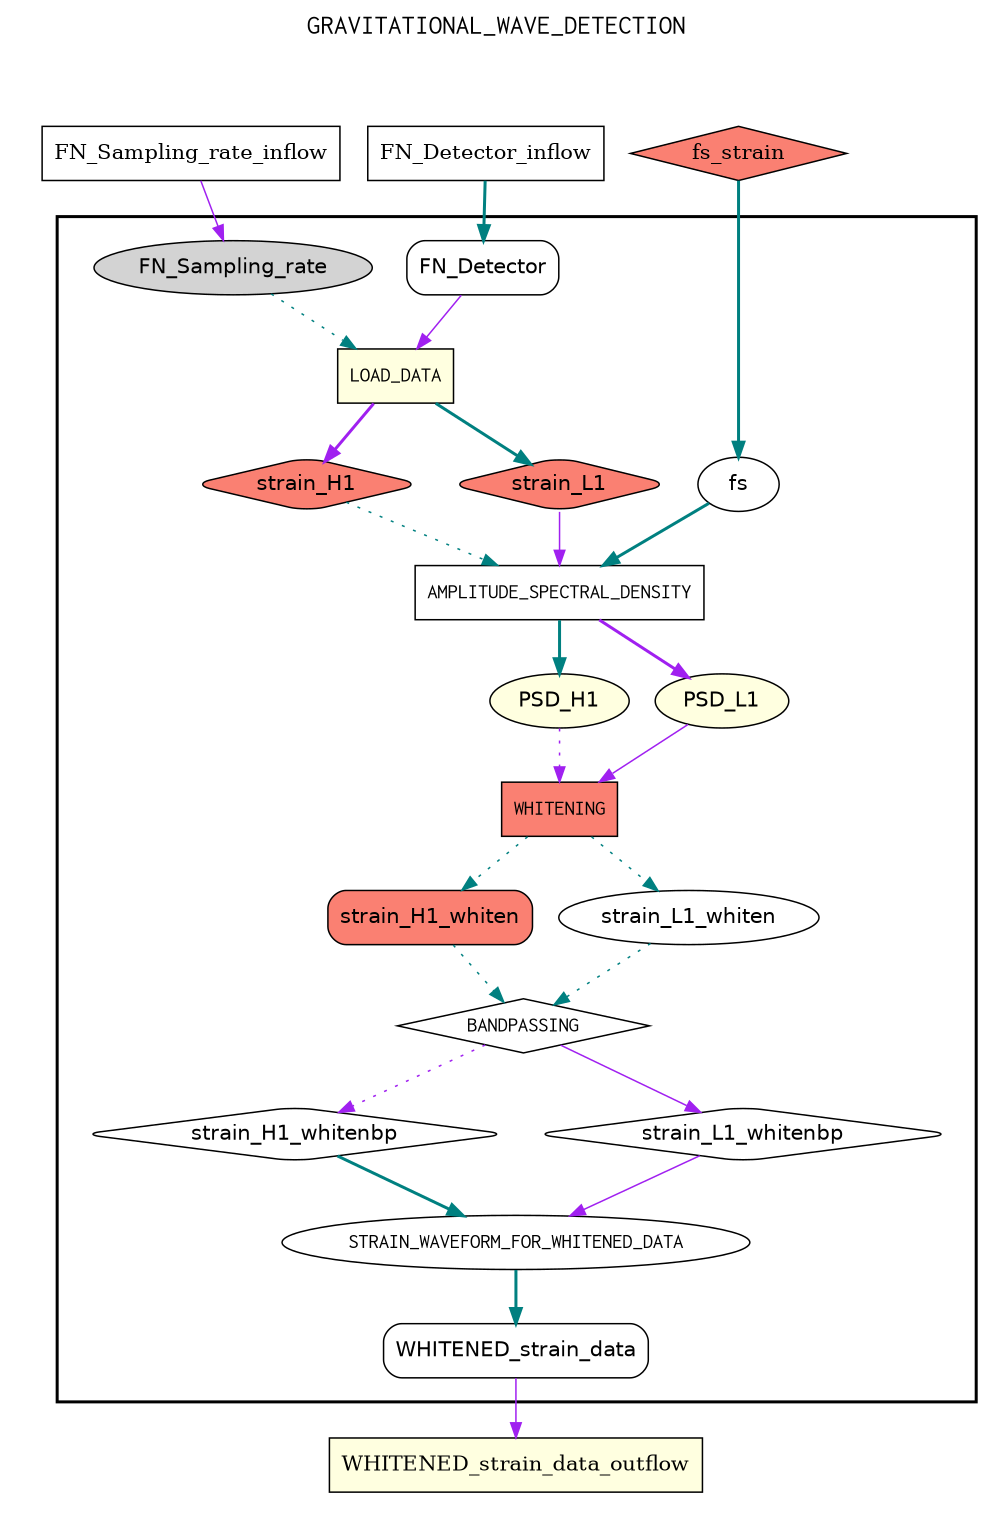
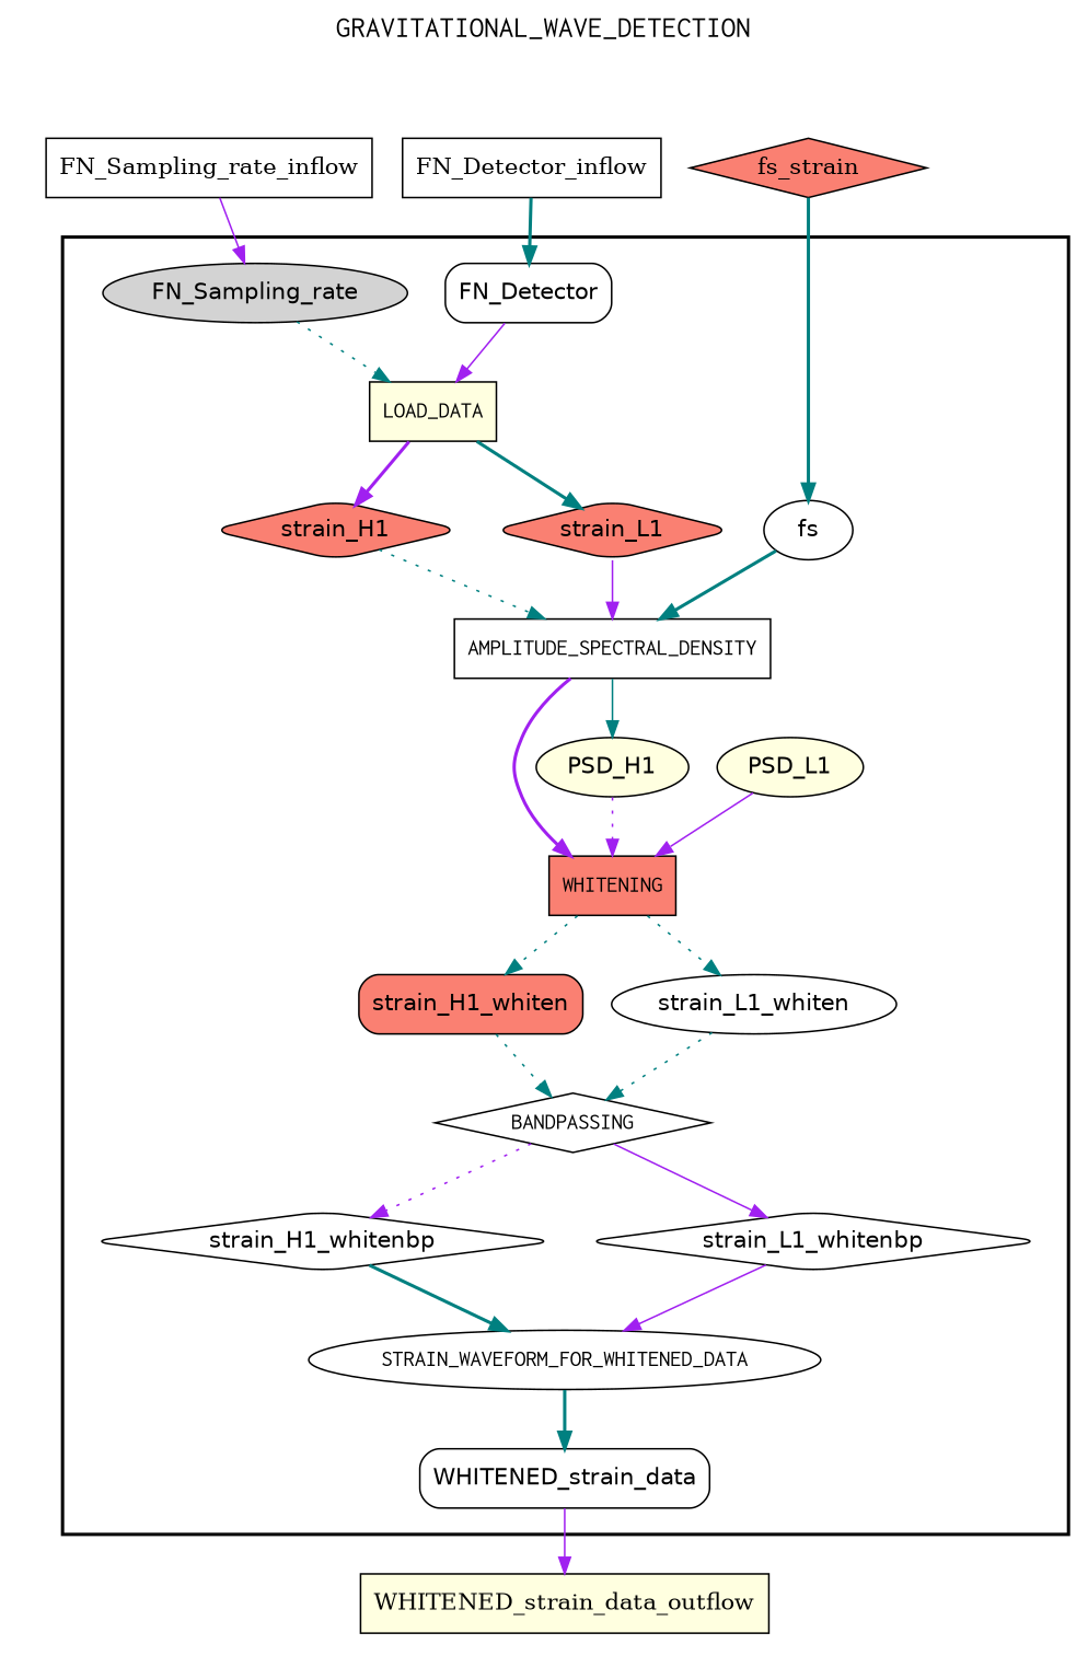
  digraph {
    fontname=Courier
    fontsize=18
    label=GRAVITATIONAL_WAVE_DETECTION
    labelloc=t
    rankdir=TB
    node [fillcolor=white fontname=Helvetica peripheries=1 shape=box style="rounded,filled"]
    edge [color=teal style=bold]
    BANDPASSING [fontname=Courier shape=diamond style=filled]
    WHITENING [fillcolor=salmon fontname=Courier style=filled]
    AMPLITUDE_SPECTRAL_DENSITY [fontname=Courier style=filled]
    LOAD_DATA [fillcolor=lightyellow fontname=Courier style=filled]
    STRAIN_WAVEFORM_FOR_WHITENED_DATA [fontname=Courier shape=ellipse style=filled]
    FN_Detector
    FN_Sampling_rate [fillcolor=lightgrey shape=ellipse]
    strain_H1 [fillcolor=salmon shape=diamond]
    strain_L1 [fillcolor=salmon shape=diamond]
    PSD_H1 [fillcolor=lightyellow shape=ellipse]
    PSD_L1 [fillcolor=lightyellow shape=ellipse]
    strain_H1_whiten [fillcolor=salmon]
    strain_L1_whiten [shape=ellipse]
    strain_H1_whitenbp [shape=diamond]
    strain_L1_whitenbp [shape=diamond]
    WHITENED_strain_data
    fs [shape=ellipse]
    n18 [fillcolor=salmon label=fs_strain shape=diamond style=filled width=0.2 fontname=""]
    FN_Detector_inflow [style=filled width=0.2 fontname=""]
    FN_Sampling_rate_inflow [style=filled width=0.2 fontname=""]
    WHITENED_strain_data_outflow [fillcolor=lightyellow style=filled width=0.2 fontname=""]
    subgraph cluster_1 {
      color=black
      label=""
      penwidth=2
      subgraph cluster_2 {
        color=white
        label=""
        penwidth=2
        BANDPASSING
        WHITENING
        AMPLITUDE_SPECTRAL_DENSITY
        LOAD_DATA
        STRAIN_WAVEFORM_FOR_WHITENED_DATA
        FN_Detector
        FN_Sampling_rate
        strain_H1
        strain_L1
        PSD_H1
        PSD_L1
        strain_H1_whiten
        strain_L1_whiten
        strain_H1_whitenbp
        strain_L1_whitenbp
        WHITENED_strain_data
        fs
      }
    }
    subgraph cluster_3 {
      color=white
      label=""
      penwidth=2
      subgraph cluster_4 {
        color=white
        label=""
        penwidth=2
        n18
        FN_Detector_inflow
        FN_Sampling_rate_inflow
      }
    }
    subgraph cluster_5 {
      color=white
      label=""
      penwidth=2
      subgraph cluster_6 {
        color=white
        label=""
        penwidth=2
        WHITENED_strain_data_outflow
      }
    }
    BANDPASSING -> strain_H1_whitenbp [color=purple style=dotted]
    BANDPASSING -> strain_L1_whitenbp [color=purple style=solid]
    WHITENING -> strain_H1_whiten [style=dotted]
    WHITENING -> strain_L1_whiten [style=dotted]
-   AMPLITUDE_SPECTRAL_DENSITY -> PSD_H1
-   AMPLITUDE_SPECTRAL_DENSITY -> PSD_L1 [color=purple]
+   AMPLITUDE_SPECTRAL_DENSITY -> PSD_H1 [style=solid]
+   AMPLITUDE_SPECTRAL_DENSITY -> WHITENING [color=purple]
    LOAD_DATA -> strain_H1 [color=purple]
    LOAD_DATA -> strain_L1
    STRAIN_WAVEFORM_FOR_WHITENED_DATA -> WHITENED_strain_data
    FN_Detector -> LOAD_DATA [color=purple style=solid]
    FN_Sampling_rate -> LOAD_DATA [style=dotted]
    strain_H1 -> AMPLITUDE_SPECTRAL_DENSITY [style=dotted]
    strain_L1 -> AMPLITUDE_SPECTRAL_DENSITY [color=purple style=solid]
    PSD_H1 -> WHITENING [color=purple style=dotted]
    PSD_L1 -> WHITENING [color=purple style=solid]
    strain_H1_whiten -> BANDPASSING [style=dotted]
    strain_L1_whiten -> BANDPASSING [style=dotted]
    strain_H1_whitenbp -> STRAIN_WAVEFORM_FOR_WHITENED_DATA
    strain_L1_whitenbp -> STRAIN_WAVEFORM_FOR_WHITENED_DATA [color=purple style=solid]
    WHITENED_strain_data -> WHITENED_strain_data_outflow [color=purple style=solid]
    fs -> AMPLITUDE_SPECTRAL_DENSITY
    n18 -> fs
    FN_Detector_inflow -> FN_Detector
    FN_Sampling_rate_inflow -> FN_Sampling_rate [color=purple style=solid]
  }
